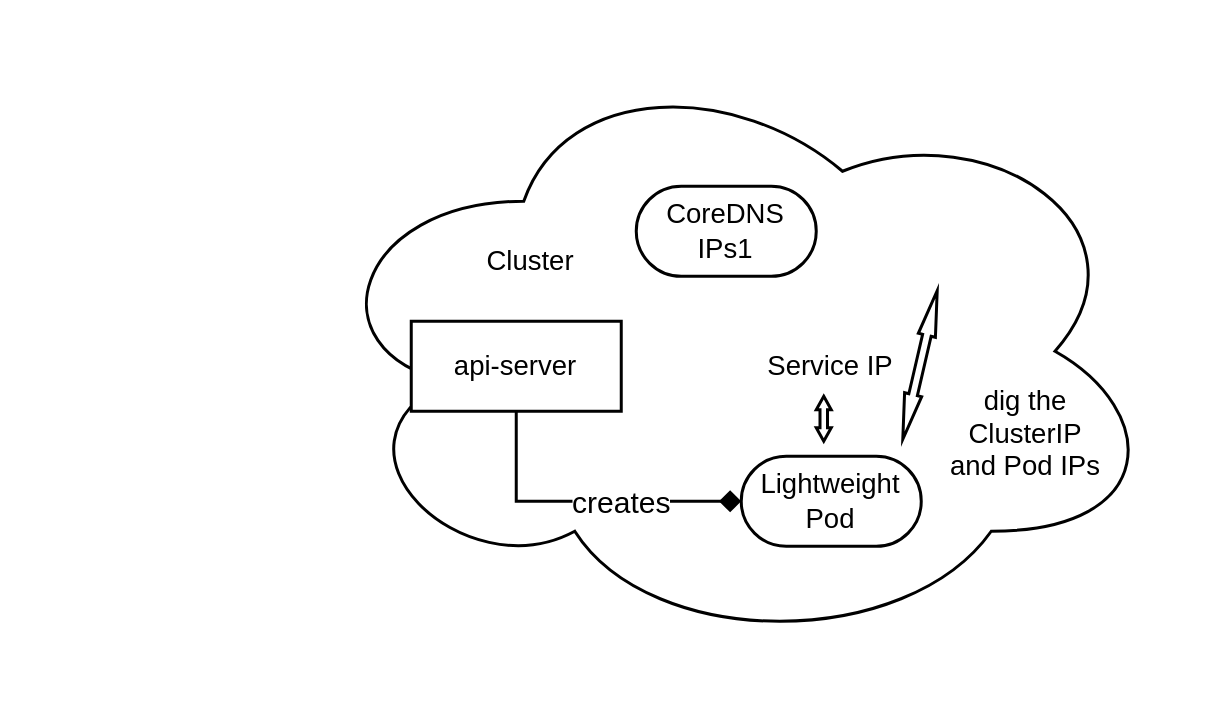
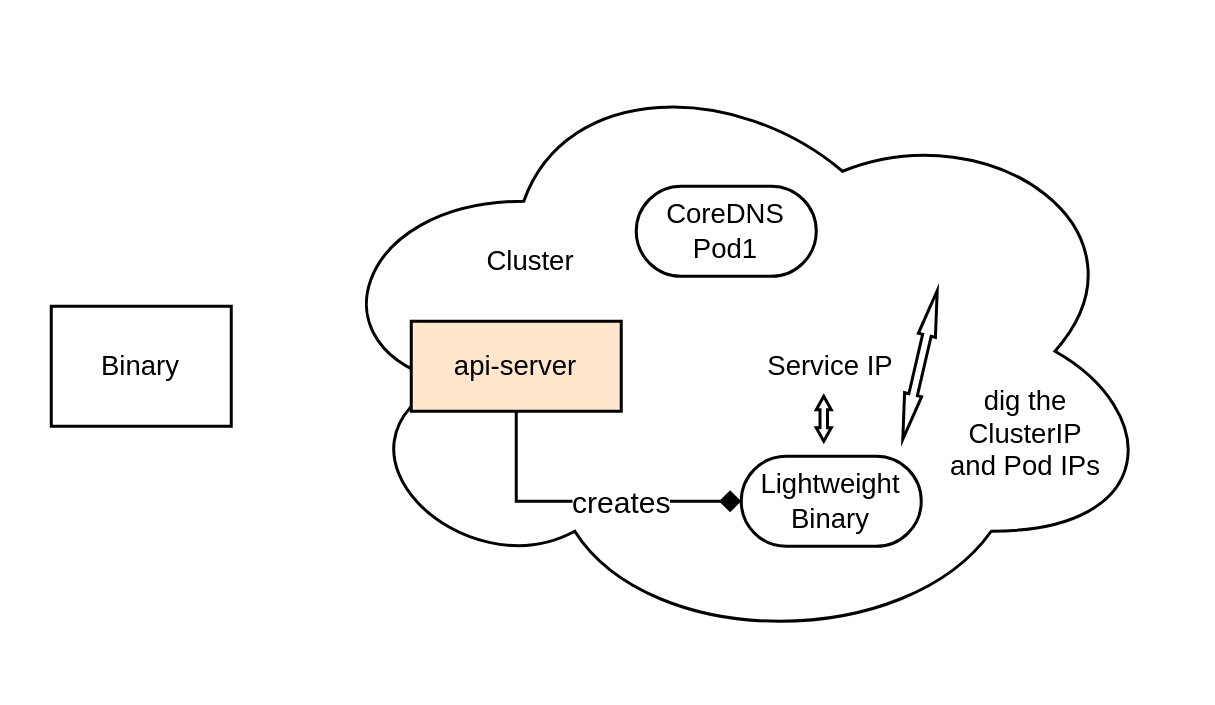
  <mxCell id="0" />
  <mxCell id="1" parent="0" />
+ <mxCell id="2" value="Binary" style="html=1;whiteSpace=wrap;;fontSize=11;fontColor=#000000;spacing=5;strokeOpacity=100;strokeWidth=1.2;" vertex="1" parent="1"><mxGeometry x="20" y="122" width="72" height="48" as="geometry" /></mxCell>
  <mxCell id="3" value="" style="html=1;whiteSpace=wrap;ellipse;shape=cloud;fontSize=11;spacing=5;strokeOpacity=100;strokeWidth=1.2;" vertex="1" parent="1"><mxGeometry x="124" y="20" width="340" height="240" as="geometry" /></mxCell>
- <mxCell id="4" value="api-server" style="html=1;whiteSpace=wrap;;fontSize=11;fontColor=#000000;spacing=5;strokeOpacity=100;strokeWidth=1.2;" vertex="1" parent="1"><mxGeometry x="164" y="128" width="84" height="36" as="geometry" /></mxCell>
+ <mxCell id="4" value="api-server" style="html=1;whiteSpace=wrap;fontSize=11;fontColor=#000000;spacing=5;strokeOpacity=100;strokeWidth=1.2;fillColor=#ffe6cc;" vertex="1" parent="1"><mxGeometry x="164" y="128" width="84" height="36" as="geometry" /></mxCell>
  <mxCell id="5" value="Cluster" style="html=1;whiteSpace=wrap;;fontSize=11;fontColor=#000000;spacing=5;strokeOpacity=0;fillOpacity=0;fillColor=#ffffff;strokeWidth=1.2;" vertex="1" parent="1"><mxGeometry x="140" y="86" width="144" height="36" as="geometry" /></mxCell>
- <mxCell id="6" value="Lightweight Pod" style="html=1;whiteSpace=wrap;rounded=1;arcSize=50;fontSize=11;fontColor=#000000;spacing=5;strokeOpacity=100;strokeWidth=1.2;" vertex="1" parent="1"><mxGeometry x="296" y="182" width="72" height="36" as="geometry" /></mxCell>
- <mxCell id="7" value="CoreDNS IPs1" style="html=1;whiteSpace=wrap;rounded=1;arcSize=50;fontSize=11;fontColor=#000000;spacing=5;strokeOpacity=100;strokeWidth=1.2;" vertex="1" parent="1"><mxGeometry x="254" y="74" width="72" height="36" as="geometry" /></mxCell>
+ <mxCell id="6" value="Lightweight Binary" style="html=1;whiteSpace=wrap;rounded=1;arcSize=50;fontSize=11;fontColor=#000000;spacing=5;strokeOpacity=100;strokeWidth=1.2;" vertex="1" parent="1"><mxGeometry x="296" y="182" width="72" height="36" as="geometry" /></mxCell>
+ <mxCell id="7" value="CoreDNS Pod1" style="html=1;whiteSpace=wrap;rounded=1;arcSize=50;fontSize=11;fontColor=#000000;spacing=5;strokeOpacity=100;strokeWidth=1.2;" vertex="1" parent="1"><mxGeometry x="254" y="74" width="72" height="36" as="geometry" /></mxCell>
  <mxCell id="8" value="" style="html=1;jettySize=18;fontSize=11;strokeOpacity=100;strokeWidth=1.2;rounded=1;arcSize=0;edgeStyle=orthogonalEdgeStyle;startArrow=none;endArrow=diamond;endFill=1;exitX=0.5;exitY=1.017;exitPerimeter=1;entryX=-0.008;entryY=0.5;entryPerimeter=1;" edge="1" parent="1" source="4" target="6"><mxGeometry width="100" height="100" relative="1" as="geometry" /></mxCell>
  <mxCell id="9" value="creates " style="text;html=1;resizable=0;labelBackgroundColor=#ffffff;align=center;verticalAlign=middle;" vertex="1" parent="8"><mxGeometry x="0.22" relative="1" as="geometry" /></mxCell>
  <mxCell id="10" value="Service IP" style="html=1;whiteSpace=wrap;;fontSize=11;fontColor=#000000;spacing=5;strokeOpacity=0;fillOpacity=0;fillColor=#ffffff;strokeWidth=1.2;" vertex="1" parent="1"><mxGeometry x="260" y="134" width="144" height="24" as="geometry" /></mxCell>
  <mxCell id="11" value="" style="html=1;whiteSpace=wrap;shape=doubleArrow;arrowWidth=0.5;arrowSize=0.3;fontSize=11;spacing=5;strokeOpacity=100;rotation=90;strokeWidth=1.2;" vertex="1" parent="1"><mxGeometry x="320" y="164" width="18" height="6" as="geometry" /></mxCell>
  <mxCell id="12" value="" style="html=1;whiteSpace=wrap;shape=doubleArrow;arrowWidth=0.5;arrowSize=0.3;fontSize=11;spacing=5;strokeOpacity=100;rotation=-256.961;strokeWidth=1.2;" vertex="1" parent="1"><mxGeometry x="337" y="142" width="61" height="7" as="geometry" /></mxCell>
  <mxCell id="13" value="dig the ClusterIP and Pod IPs" style="html=1;whiteSpace=wrap;;fontSize=11;fontColor=#000000;spacing=5;strokeOpacity=0;fillOpacity=0;fillColor=#ffffff;strokeWidth=1.2;" vertex="1" parent="1"><mxGeometry x="374" y="149" width="72" height="48" as="geometry" /></mxCell>
